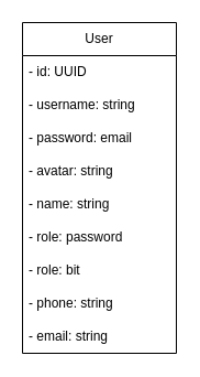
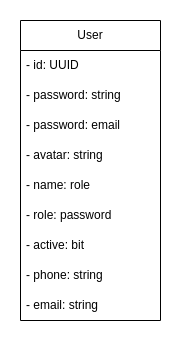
  <mxCell id="0" />
  <mxCell id="1" parent="0" />
  <mxCell id="2" value="User" style="swimlane;fontStyle=0;childLayout=stackLayout;horizontal=1;startSize=30;horizontalStack=0;resizeParent=1;resizeParentMax=0;resizeLast=0;collapsible=1;marginBottom=0;whiteSpace=wrap;html=1;" vertex="1" parent="1"><mxGeometry x="20" y="20" width="140" height="300" as="geometry" /></mxCell>
  <mxCell id="3" value="- id: UUID" style="text;strokeColor=none;fillColor=none;align=left;verticalAlign=middle;spacingLeft=4;spacingRight=4;overflow=hidden;points=[[0,0.5],[1,0.5]];portConstraint=eastwest;rotatable=0;whiteSpace=wrap;html=1;" vertex="1" parent="2"><mxGeometry y="30" width="140" height="30" as="geometry" /></mxCell>
- <mxCell id="4" value="- username: string" style="text;strokeColor=none;fillColor=none;align=left;verticalAlign=middle;spacingLeft=4;spacingRight=4;overflow=hidden;points=[[0,0.5],[1,0.5]];portConstraint=eastwest;rotatable=0;whiteSpace=wrap;html=1;" vertex="1" parent="2"><mxGeometry y="60" width="140" height="30" as="geometry" /></mxCell>
+ <mxCell id="4" value="- password: string" style="text;strokeColor=none;fillColor=none;align=left;verticalAlign=middle;spacingLeft=4;spacingRight=4;overflow=hidden;points=[[0,0.5],[1,0.5]];portConstraint=eastwest;rotatable=0;whiteSpace=wrap;html=1;" vertex="1" parent="2"><mxGeometry y="60" width="140" height="30" as="geometry" /></mxCell>
  <mxCell id="5" value="- password: email" style="text;strokeColor=none;fillColor=none;align=left;verticalAlign=middle;spacingLeft=4;spacingRight=4;overflow=hidden;points=[[0,0.5],[1,0.5]];portConstraint=eastwest;rotatable=0;whiteSpace=wrap;html=1;" vertex="1" parent="2"><mxGeometry y="90" width="140" height="30" as="geometry" /></mxCell>
  <mxCell id="6" value="- avatar: string" style="text;strokeColor=none;fillColor=none;align=left;verticalAlign=middle;spacingLeft=4;spacingRight=4;overflow=hidden;points=[[0,0.5],[1,0.5]];portConstraint=eastwest;rotatable=0;whiteSpace=wrap;html=1;" vertex="1" parent="2"><mxGeometry y="120" width="140" height="30" as="geometry" /></mxCell>
- <mxCell id="7" value="- name: string" style="text;strokeColor=none;fillColor=none;align=left;verticalAlign=middle;spacingLeft=4;spacingRight=4;overflow=hidden;points=[[0,0.5],[1,0.5]];portConstraint=eastwest;rotatable=0;whiteSpace=wrap;html=1;" vertex="1" parent="2"><mxGeometry y="150" width="140" height="30" as="geometry" /></mxCell>
+ <mxCell id="7" value="- name: role" style="text;strokeColor=none;fillColor=none;align=left;verticalAlign=middle;spacingLeft=4;spacingRight=4;overflow=hidden;points=[[0,0.5],[1,0.5]];portConstraint=eastwest;rotatable=0;whiteSpace=wrap;html=1;" vertex="1" parent="2"><mxGeometry y="150" width="140" height="30" as="geometry" /></mxCell>
  <mxCell id="8" value="- role: password" style="text;strokeColor=none;fillColor=none;align=left;verticalAlign=middle;spacingLeft=4;spacingRight=4;overflow=hidden;points=[[0,0.5],[1,0.5]];portConstraint=eastwest;rotatable=0;whiteSpace=wrap;html=1;" vertex="1" parent="2"><mxGeometry y="180" width="140" height="30" as="geometry" /></mxCell>
- <mxCell id="9" value="- role: bit" style="text;strokeColor=none;fillColor=none;align=left;verticalAlign=middle;spacingLeft=4;spacingRight=4;overflow=hidden;points=[[0,0.5],[1,0.5]];portConstraint=eastwest;rotatable=0;whiteSpace=wrap;html=1;" vertex="1" parent="2"><mxGeometry y="210" width="140" height="30" as="geometry" /></mxCell>
+ <mxCell id="9" value="- active: bit" style="text;strokeColor=none;fillColor=none;align=left;verticalAlign=middle;spacingLeft=4;spacingRight=4;overflow=hidden;points=[[0,0.5],[1,0.5]];portConstraint=eastwest;rotatable=0;whiteSpace=wrap;html=1;" vertex="1" parent="2"><mxGeometry y="210" width="140" height="30" as="geometry" /></mxCell>
  <mxCell id="10" value="- phone: string" style="text;strokeColor=none;fillColor=none;align=left;verticalAlign=middle;spacingLeft=4;spacingRight=4;overflow=hidden;points=[[0,0.5],[1,0.5]];portConstraint=eastwest;rotatable=0;whiteSpace=wrap;html=1;" vertex="1" parent="2"><mxGeometry y="240" width="140" height="30" as="geometry" /></mxCell>
  <mxCell id="11" value="- email: string" style="text;strokeColor=none;fillColor=none;align=left;verticalAlign=middle;spacingLeft=4;spacingRight=4;overflow=hidden;points=[[0,0.5],[1,0.5]];portConstraint=eastwest;rotatable=0;whiteSpace=wrap;html=1;" vertex="1" parent="2"><mxGeometry y="270" width="140" height="30" as="geometry" /></mxCell>
